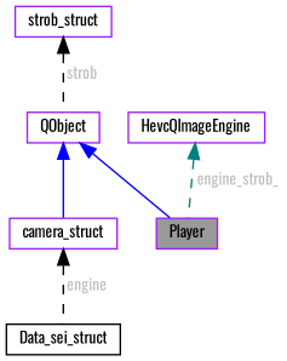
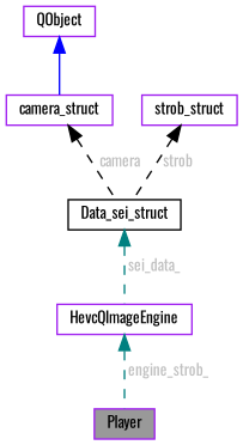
  digraph {
    fontname=Oswald
    node [color=purple fillcolor=white fontname=Oswald fontsize=10 shape=box style=filled]
    edge [color=blue dir=back fontname=Oswald fontsize=10 labelfontname=Helvetica labelfontsize=10 style=dashed fontcolor=grey]
    n1 [fillcolor=grey60 fontcolor=black height=0.2 label=Player width=0.4]
    n2 [height=0.2 label=QObject width=0.4]
    n3 [height=0.2 label=camera_struct width=0.4]
    n4 [height=0.2 label=HevcQImageEngine width=0.4]
    n5 [color=black height=0.2 label=Data_sei_struct width=0.4]
    n6 [height=0.2 label=strob_struct width=0.4]
-   n2 -> n1 [style=solid fontcolor=""]
    n2 -> n3 [style=solid fontcolor=""]
-   n3 -> n5 [color=black label=" engine"]
+   n3 -> n5 [color=black label=" camera"]
    n4 -> n1 [color=teal label=" engine_strob_"]
-   n6 -> n2 [color=black label=" strob"]
+   n5 -> n4 [color=teal label=" sei_data_"]
+   n6 -> n5 [color=black label=" strob"]
  }
